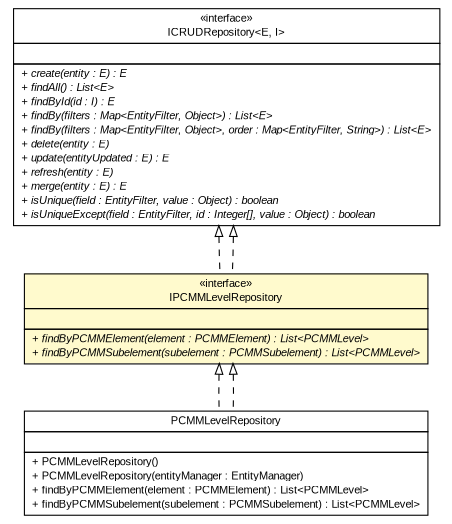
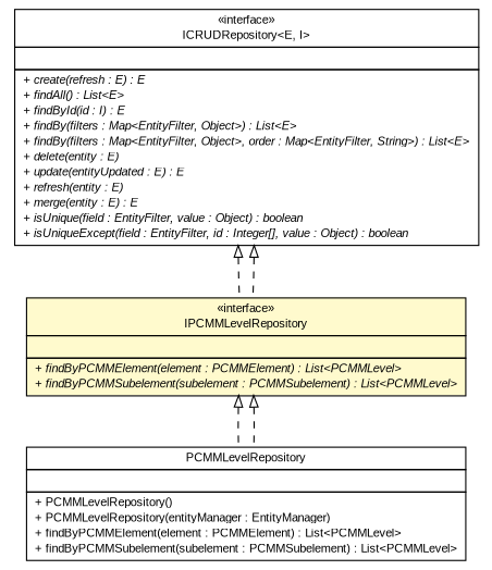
  digraph {
    nodesep=0.25
    ranksep=0.5
    node [fontcolor=black fontname=arial fontsize=10.0 shape=plaintext]
    edge [arrowtail=empty dir=back fontname=arial fontsize=10 headport=p labelfontname=arial labelfontsize=10 style=dashed tailport=p]
-   n1 [label=<<table title="gov.sandia.cf.dao.ICRUDRepository" border="0" cellborder="1" cellspacing="0" cellpadding="2" port="p" href="./ICRUDRepository.html"> 		<tr><td><table border="0" cellspacing="0" cellpadding="1"> <tr><td align="center" balign="center"> &#171;interface&#187; </td></tr> <tr><td align="center" balign="center"> ICRUDRepository&lt;E, I&gt; </td></tr> 		</table></td></tr> 		<tr><td><table border="0" cellspacing="0" cellpadding="1"> <tr><td align="left" balign="left">  </td></tr> 		</table></td></tr> 		<tr><td><table border="0" cellspacing="0" cellpadding="1"> <tr><td align="left" balign="left"><font face="arial italic" point-size="10.0"> + create(entity : E) : E </font></td></tr> <tr><td align="left" balign="left"><font face="arial italic" point-size="10.0"> + findAll() : List&lt;E&gt; </font></td></tr> <tr><td align="left" balign="left"><font face="arial italic" point-size="10.0"> + findById(id : I) : E </font></td></tr> <tr><td align="left" balign="left"><font face="arial italic" point-size="10.0"> + findBy(filters : Map&lt;EntityFilter, Object&gt;) : List&lt;E&gt; </font></td></tr> <tr><td align="left" balign="left"><font face="arial italic" point-size="10.0"> + findBy(filters : Map&lt;EntityFilter, Object&gt;, order : Map&lt;EntityFilter, String&gt;) : List&lt;E&gt; </font></td></tr> <tr><td align="left" balign="left"><font face="arial italic" point-size="10.0"> + delete(entity : E) </font></td></tr> <tr><td align="left" balign="left"><font face="arial italic" point-size="10.0"> + update(entityUpdated : E) : E </font></td></tr> <tr><td align="left" balign="left"><font face="arial italic" point-size="10.0"> + refresh(entity : E) </font></td></tr> <tr><td align="left" balign="left"><font face="arial italic" point-size="10.0"> + merge(entity : E) : E </font></td></tr> <tr><td align="left" balign="left"><font face="arial italic" point-size="10.0"> + isUnique(field : EntityFilter, value : Object) : boolean </font></td></tr> <tr><td align="left" balign="left"><font face="arial italic" point-size="10.0"> + isUniqueExcept(field : EntityFilter, id : Integer[], value : Object) : boolean </font></td></tr> 		</table></td></tr> 		</table>>]
+   n1 [label=<<table title="gov.sandia.cf.dao.ICRUDRepository" border="0" cellborder="1" cellspacing="0" cellpadding="2" port="p" href="./ICRUDRepository.html"> 		<tr><td><table border="0" cellspacing="0" cellpadding="1"> <tr><td align="center" balign="center"> &#171;interface&#187; </td></tr> <tr><td align="center" balign="center"> ICRUDRepository&lt;E, I&gt; </td></tr> 		</table></td></tr> 		<tr><td><table border="0" cellspacing="0" cellpadding="1"> <tr><td align="left" balign="left">  </td></tr> 		</table></td></tr> 		<tr><td><table border="0" cellspacing="0" cellpadding="1"> <tr><td align="left" balign="left"><font face="arial italic" point-size="10.0"> + create(refresh : E) : E </font></td></tr> <tr><td align="left" balign="left"><font face="arial italic" point-size="10.0"> + findAll() : List&lt;E&gt; </font></td></tr> <tr><td align="left" balign="left"><font face="arial italic" point-size="10.0"> + findById(id : I) : E </font></td></tr> <tr><td align="left" balign="left"><font face="arial italic" point-size="10.0"> + findBy(filters : Map&lt;EntityFilter, Object&gt;) : List&lt;E&gt; </font></td></tr> <tr><td align="left" balign="left"><font face="arial italic" point-size="10.0"> + findBy(filters : Map&lt;EntityFilter, Object&gt;, order : Map&lt;EntityFilter, String&gt;) : List&lt;E&gt; </font></td></tr> <tr><td align="left" balign="left"><font face="arial italic" point-size="10.0"> + delete(entity : E) </font></td></tr> <tr><td align="left" balign="left"><font face="arial italic" point-size="10.0"> + update(entityUpdated : E) : E </font></td></tr> <tr><td align="left" balign="left"><font face="arial italic" point-size="10.0"> + refresh(entity : E) </font></td></tr> <tr><td align="left" balign="left"><font face="arial italic" point-size="10.0"> + merge(entity : E) : E </font></td></tr> <tr><td align="left" balign="left"><font face="arial italic" point-size="10.0"> + isUnique(field : EntityFilter, value : Object) : boolean </font></td></tr> <tr><td align="left" balign="left"><font face="arial italic" point-size="10.0"> + isUniqueExcept(field : EntityFilter, id : Integer[], value : Object) : boolean </font></td></tr> 		</table></td></tr> 		</table>>]
    n2 [label=<<table title="gov.sandia.cf.dao.IPCMMLevelRepository" border="0" cellborder="1" cellspacing="0" cellpadding="2" port="p" bgcolor="lemonChiffon" href="./IPCMMLevelRepository.html"> 		<tr><td><table border="0" cellspacing="0" cellpadding="1"> <tr><td align="center" balign="center"> &#171;interface&#187; </td></tr> <tr><td align="center" balign="center"> IPCMMLevelRepository </td></tr> 		</table></td></tr> 		<tr><td><table border="0" cellspacing="0" cellpadding="1"> <tr><td align="left" balign="left">  </td></tr> 		</table></td></tr> 		<tr><td><table border="0" cellspacing="0" cellpadding="1"> <tr><td align="left" balign="left"><font face="arial italic" point-size="10.0"> + findByPCMMElement(element : PCMMElement) : List&lt;PCMMLevel&gt; </font></td></tr> <tr><td align="left" balign="left"><font face="arial italic" point-size="10.0"> + findByPCMMSubelement(subelement : PCMMSubelement) : List&lt;PCMMLevel&gt; </font></td></tr> 		</table></td></tr> 		</table>>]
    n3 [label=<<table title="gov.sandia.cf.dao.impl.PCMMLevelRepository" border="0" cellborder="1" cellspacing="0" cellpadding="2" port="p" href="./impl/PCMMLevelRepository.html"> 		<tr><td><table border="0" cellspacing="0" cellpadding="1"> <tr><td align="center" balign="center"> PCMMLevelRepository </td></tr> 		</table></td></tr> 		<tr><td><table border="0" cellspacing="0" cellpadding="1"> <tr><td align="left" balign="left">  </td></tr> 		</table></td></tr> 		<tr><td><table border="0" cellspacing="0" cellpadding="1"> <tr><td align="left" balign="left"> + PCMMLevelRepository() </td></tr> <tr><td align="left" balign="left"> + PCMMLevelRepository(entityManager : EntityManager) </td></tr> <tr><td align="left" balign="left"> + findByPCMMElement(element : PCMMElement) : List&lt;PCMMLevel&gt; </td></tr> <tr><td align="left" balign="left"> + findByPCMMSubelement(subelement : PCMMSubelement) : List&lt;PCMMLevel&gt; </td></tr> 		</table></td></tr> 		</table>>]
    n1 -> n2
    n1 -> n2
    n2 -> n3
    n2 -> n3
  }
